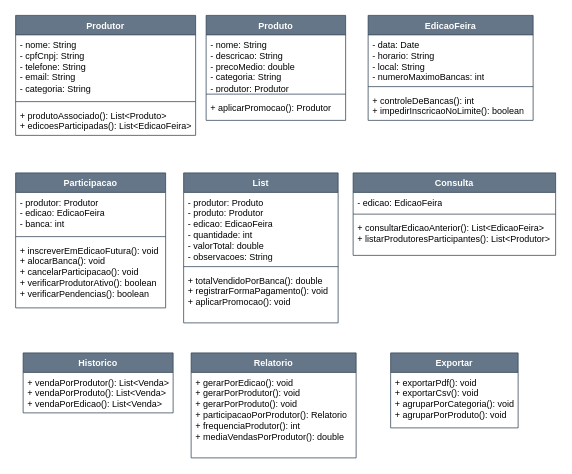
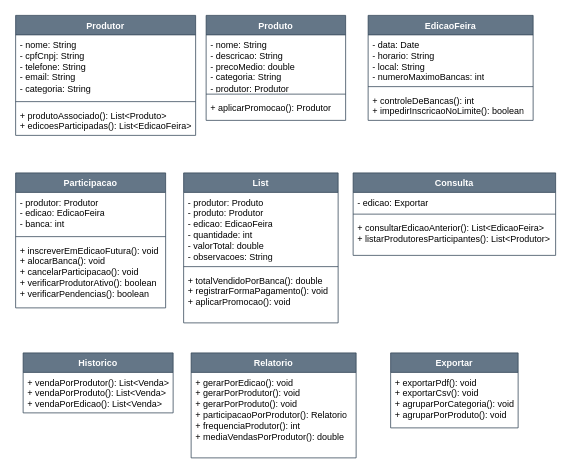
  <mxCell id="0" />
  <mxCell id="1" parent="0" />
  <mxCell id="2" value="Produtor" style="swimlane;fontStyle=1;align=center;verticalAlign=top;childLayout=stackLayout;horizontal=1;startSize=26;horizontalStack=0;resizeParent=1;resizeParentMax=0;resizeLast=0;collapsible=1;marginBottom=0;whiteSpace=wrap;html=1;fillColor=#647687;strokeColor=#314354;fontColor=#ffffff;" vertex="1" parent="1"><mxGeometry x="20" y="20" width="240" height="160" as="geometry" /></mxCell>
  <mxCell id="3" value="- nome: String&lt;div&gt;- cpfCnpj: String&lt;/div&gt;&lt;div&gt;- telefone&lt;span style=&quot;background-color: transparent; color: light-dark(rgb(0, 0, 0), rgb(255, 255, 255));&quot;&gt;: String&lt;/span&gt;&lt;/div&gt;&lt;div&gt;- email&lt;span style=&quot;background-color: transparent; color: light-dark(rgb(0, 0, 0), rgb(255, 255, 255));&quot;&gt;: String&lt;/span&gt;&lt;/div&gt;&lt;div&gt;- categoria&lt;span style=&quot;background-color: transparent; color: light-dark(rgb(0, 0, 0), rgb(255, 255, 255));&quot;&gt;: String&lt;/span&gt;&lt;/div&gt;" style="text;strokeColor=none;fillColor=none;align=left;verticalAlign=top;spacingLeft=4;spacingRight=4;overflow=hidden;rotatable=0;points=[[0,0.5],[1,0.5]];portConstraint=eastwest;whiteSpace=wrap;html=1;" vertex="1" parent="2"><mxGeometry y="26" width="240" height="84" as="geometry" /></mxCell>
  <mxCell id="4" value="" style="line;strokeWidth=1;fillColor=none;align=left;verticalAlign=middle;spacingTop=-1;spacingLeft=3;spacingRight=3;rotatable=0;labelPosition=right;points=[];portConstraint=eastwest;strokeColor=inherit;" vertex="1" parent="2"><mxGeometry y="110" width="240" height="10" as="geometry" /></mxCell>
  <mxCell id="5" value="+ produtoAssociado(): List&amp;lt;Produto&amp;gt;&lt;div&gt;+ edicoesParticipadas(): List&amp;lt;EdicaoFeira&amp;gt;&lt;/div&gt;" style="text;strokeColor=none;fillColor=none;align=left;verticalAlign=top;spacingLeft=4;spacingRight=4;overflow=hidden;rotatable=0;points=[[0,0.5],[1,0.5]];portConstraint=eastwest;whiteSpace=wrap;html=1;" vertex="1" parent="2"><mxGeometry y="120" width="240" height="40" as="geometry" /></mxCell>
  <mxCell id="6" value="Produto" style="swimlane;fontStyle=1;align=center;verticalAlign=top;childLayout=stackLayout;horizontal=1;startSize=26;horizontalStack=0;resizeParent=1;resizeParentMax=0;resizeLast=0;collapsible=1;marginBottom=0;whiteSpace=wrap;html=1;fillColor=#647687;strokeColor=#314354;fontColor=#ffffff;" vertex="1" parent="1"><mxGeometry x="274" y="20" width="186" height="140" as="geometry" /></mxCell>
  <mxCell id="7" value="- nome: String&lt;div&gt;- descricao&lt;span style=&quot;background-color: transparent; color: light-dark(rgb(0, 0, 0), rgb(255, 255, 255));&quot;&gt;: String&lt;/span&gt;&lt;/div&gt;&lt;div&gt;- precoMedio: double&lt;/div&gt;&lt;div&gt;- categoria&lt;span style=&quot;background-color: transparent; color: light-dark(rgb(0, 0, 0), rgb(255, 255, 255));&quot;&gt;: String&lt;/span&gt;&lt;/div&gt;&lt;div&gt;&lt;span style=&quot;background-color: transparent; color: light-dark(rgb(0, 0, 0), rgb(255, 255, 255));&quot;&gt;- produtor: Produtor&lt;/span&gt;&lt;/div&gt;" style="text;strokeColor=none;fillColor=none;align=left;verticalAlign=top;spacingLeft=4;spacingRight=4;overflow=hidden;rotatable=0;points=[[0,0.5],[1,0.5]];portConstraint=eastwest;whiteSpace=wrap;html=1;" vertex="1" parent="6"><mxGeometry y="26" width="186" height="74" as="geometry" /></mxCell>
  <mxCell id="8" value="" style="line;strokeWidth=1;fillColor=none;align=left;verticalAlign=middle;spacingTop=-1;spacingLeft=3;spacingRight=3;rotatable=0;labelPosition=right;points=[];portConstraint=eastwest;strokeColor=inherit;" vertex="1" parent="6"><mxGeometry y="100" width="186" height="10" as="geometry" /></mxCell>
  <mxCell id="9" value="+ aplicarPromocao(): Produtor" style="text;strokeColor=none;fillColor=none;align=left;verticalAlign=top;spacingLeft=4;spacingRight=4;overflow=hidden;rotatable=0;points=[[0,0.5],[1,0.5]];portConstraint=eastwest;whiteSpace=wrap;html=1;" vertex="1" parent="6"><mxGeometry y="110" width="186" height="30" as="geometry" /></mxCell>
  <mxCell id="10" value="EdicaoFeira" style="swimlane;fontStyle=1;align=center;verticalAlign=top;childLayout=stackLayout;horizontal=1;startSize=26;horizontalStack=0;resizeParent=1;resizeParentMax=0;resizeLast=0;collapsible=1;marginBottom=0;whiteSpace=wrap;html=1;fillColor=#647687;strokeColor=#314354;fontColor=#ffffff;" vertex="1" parent="1"><mxGeometry x="490" y="20" width="220" height="140" as="geometry" /></mxCell>
  <mxCell id="11" value="- data: Date&lt;div&gt;- horario: String&lt;/div&gt;&lt;div&gt;- local&lt;span style=&quot;background-color: transparent; color: light-dark(rgb(0, 0, 0), rgb(255, 255, 255));&quot;&gt;: String&lt;/span&gt;&lt;/div&gt;&lt;div&gt;- numeroMaximoBancas: int&lt;/div&gt;" style="text;strokeColor=none;fillColor=none;align=left;verticalAlign=top;spacingLeft=4;spacingRight=4;overflow=hidden;rotatable=0;points=[[0,0.5],[1,0.5]];portConstraint=eastwest;whiteSpace=wrap;html=1;" vertex="1" parent="10"><mxGeometry y="26" width="220" height="64" as="geometry" /></mxCell>
  <mxCell id="12" value="" style="line;strokeWidth=1;fillColor=none;align=left;verticalAlign=middle;spacingTop=-1;spacingLeft=3;spacingRight=3;rotatable=0;labelPosition=right;points=[];portConstraint=eastwest;strokeColor=inherit;" vertex="1" parent="10"><mxGeometry y="90" width="220" height="10" as="geometry" /></mxCell>
  <mxCell id="13" value="+ controleDeBancas(): int&lt;div&gt;+ impedirInscricaoNoLimite(): boolean&lt;/div&gt;" style="text;strokeColor=none;fillColor=none;align=left;verticalAlign=top;spacingLeft=4;spacingRight=4;overflow=hidden;rotatable=0;points=[[0,0.5],[1,0.5]];portConstraint=eastwest;whiteSpace=wrap;html=1;" vertex="1" parent="10"><mxGeometry y="100" width="220" height="40" as="geometry" /></mxCell>
  <mxCell id="14" value="Participacao" style="swimlane;fontStyle=1;align=center;verticalAlign=top;childLayout=stackLayout;horizontal=1;startSize=26;horizontalStack=0;resizeParent=1;resizeParentMax=0;resizeLast=0;collapsible=1;marginBottom=0;whiteSpace=wrap;html=1;fillColor=#647687;fontColor=#ffffff;strokeColor=#314354;" vertex="1" parent="1"><mxGeometry x="20" y="230" width="200" height="180" as="geometry" /></mxCell>
  <mxCell id="15" value="- produtor: Produtor&lt;div&gt;- edicao: EdicaoFeira&lt;/div&gt;&lt;div&gt;- banca: int&lt;/div&gt;" style="text;strokeColor=none;fillColor=none;align=left;verticalAlign=top;spacingLeft=4;spacingRight=4;overflow=hidden;rotatable=0;points=[[0,0.5],[1,0.5]];portConstraint=eastwest;whiteSpace=wrap;html=1;" vertex="1" parent="14"><mxGeometry y="26" width="200" height="54" as="geometry" /></mxCell>
  <mxCell id="16" value="" style="line;strokeWidth=1;fillColor=none;align=left;verticalAlign=middle;spacingTop=-1;spacingLeft=3;spacingRight=3;rotatable=0;labelPosition=right;points=[];portConstraint=eastwest;strokeColor=inherit;" vertex="1" parent="14"><mxGeometry y="80" width="200" height="10" as="geometry" /></mxCell>
  <mxCell id="17" value="+ inscreverEmEdicaoFutura(): void&lt;div&gt;+ alocarBanca(): void&lt;/div&gt;&lt;div&gt;+ cancelarParticipacao(): void&lt;/div&gt;&lt;div&gt;+ verificarProdutorAtivo(): boolean&lt;/div&gt;&lt;div&gt;+ verificarPendencias(): boolean&lt;/div&gt;" style="text;strokeColor=none;fillColor=none;align=left;verticalAlign=top;spacingLeft=4;spacingRight=4;overflow=hidden;rotatable=0;points=[[0,0.5],[1,0.5]];portConstraint=eastwest;whiteSpace=wrap;html=1;" vertex="1" parent="14"><mxGeometry y="90" width="200" height="90" as="geometry" /></mxCell>
  <mxCell id="18" value="List" style="swimlane;fontStyle=1;align=center;verticalAlign=top;childLayout=stackLayout;horizontal=1;startSize=26;horizontalStack=0;resizeParent=1;resizeParentMax=0;resizeLast=0;collapsible=1;marginBottom=0;whiteSpace=wrap;html=1;fillColor=#647687;fontColor=#ffffff;strokeColor=#314354;" vertex="1" parent="1"><mxGeometry x="244" y="230" width="206" height="200" as="geometry" /></mxCell>
  <mxCell id="19" value="- produtor: Produto&lt;div&gt;- produto: Produtor&lt;/div&gt;&lt;div&gt;- edicao: EdicaoFeira&lt;/div&gt;&lt;div&gt;- quantidade: int&lt;/div&gt;&lt;div&gt;- valorTotal: double&lt;/div&gt;&lt;div&gt;- observacoes: String&lt;/div&gt;" style="text;strokeColor=none;fillColor=none;align=left;verticalAlign=top;spacingLeft=4;spacingRight=4;overflow=hidden;rotatable=0;points=[[0,0.5],[1,0.5]];portConstraint=eastwest;whiteSpace=wrap;html=1;" vertex="1" parent="18"><mxGeometry y="26" width="206" height="94" as="geometry" /></mxCell>
  <mxCell id="20" value="" style="line;strokeWidth=1;fillColor=none;align=left;verticalAlign=middle;spacingTop=-1;spacingLeft=3;spacingRight=3;rotatable=0;labelPosition=right;points=[];portConstraint=eastwest;strokeColor=inherit;" vertex="1" parent="18"><mxGeometry y="120" width="206" height="10" as="geometry" /></mxCell>
  <mxCell id="21" value="+ totalVendidoPorBanca(): double&lt;div&gt;+ registrarFormaPagamento(): void&lt;/div&gt;&lt;div&gt;+ aplicarPromocao(): void&lt;/div&gt;" style="text;strokeColor=none;fillColor=none;align=left;verticalAlign=top;spacingLeft=4;spacingRight=4;overflow=hidden;rotatable=0;points=[[0,0.5],[1,0.5]];portConstraint=eastwest;whiteSpace=wrap;html=1;" vertex="1" parent="18"><mxGeometry y="130" width="206" height="70" as="geometry" /></mxCell>
  <mxCell id="22" value="Consulta" style="swimlane;fontStyle=1;align=center;verticalAlign=top;childLayout=stackLayout;horizontal=1;startSize=26;horizontalStack=0;resizeParent=1;resizeParentMax=0;resizeLast=0;collapsible=1;marginBottom=0;whiteSpace=wrap;html=1;fillColor=#647687;fontColor=#ffffff;strokeColor=#314354;" vertex="1" parent="1"><mxGeometry x="470" y="230" width="270" height="110" as="geometry" /></mxCell>
- <mxCell id="23" value="- edicao: EdicaoFeira" style="text;strokeColor=none;fillColor=none;align=left;verticalAlign=top;spacingLeft=4;spacingRight=4;overflow=hidden;rotatable=0;points=[[0,0.5],[1,0.5]];portConstraint=eastwest;whiteSpace=wrap;html=1;" vertex="1" parent="22"><mxGeometry y="26" width="270" height="24" as="geometry" /></mxCell>
+ <mxCell id="23" value="- edicao: Exportar" style="text;strokeColor=none;fillColor=none;align=left;verticalAlign=top;spacingLeft=4;spacingRight=4;overflow=hidden;rotatable=0;points=[[0,0.5],[1,0.5]];portConstraint=eastwest;whiteSpace=wrap;html=1;" vertex="1" parent="22"><mxGeometry y="26" width="270" height="24" as="geometry" /></mxCell>
  <mxCell id="24" value="" style="line;strokeWidth=1;fillColor=none;align=left;verticalAlign=middle;spacingTop=-1;spacingLeft=3;spacingRight=3;rotatable=0;labelPosition=right;points=[];portConstraint=eastwest;strokeColor=inherit;" vertex="1" parent="22"><mxGeometry y="50" width="270" height="10" as="geometry" /></mxCell>
  <mxCell id="25" value="+ consultarEdicaoAnterior(): List&amp;lt;EdicaoFeira&amp;gt;&lt;div&gt;+ listarProdutoresParticipantes(): List&amp;lt;Produtor&amp;gt;&lt;/div&gt;" style="text;strokeColor=none;fillColor=none;align=left;verticalAlign=top;spacingLeft=4;spacingRight=4;overflow=hidden;rotatable=0;points=[[0,0.5],[1,0.5]];portConstraint=eastwest;whiteSpace=wrap;html=1;" vertex="1" parent="22"><mxGeometry y="60" width="270" height="50" as="geometry" /></mxCell>
  <mxCell id="26" value="Historico" style="swimlane;fontStyle=1;align=center;verticalAlign=top;childLayout=stackLayout;horizontal=1;startSize=26;horizontalStack=0;resizeParent=1;resizeParentMax=0;resizeLast=0;collapsible=1;marginBottom=0;whiteSpace=wrap;html=1;fillColor=#647687;fontColor=#ffffff;strokeColor=#314354;" vertex="1" parent="1"><mxGeometry x="30" y="470" width="200" height="80" as="geometry" /></mxCell>
  <mxCell id="27" value="+ vendaPorProdutor(): List&amp;lt;Venda&amp;gt;&lt;div&gt;+ vendaPorProduto()&lt;span style=&quot;background-color: transparent; color: light-dark(rgb(0, 0, 0), rgb(255, 255, 255));&quot;&gt;: List&amp;lt;Venda&amp;gt;&lt;/span&gt;&lt;/div&gt;&lt;div&gt;+ vendaPorEdicao()&lt;span style=&quot;background-color: transparent; color: light-dark(rgb(0, 0, 0), rgb(255, 255, 255));&quot;&gt;: List&amp;lt;Venda&amp;gt;&lt;/span&gt;&lt;/div&gt;" style="text;strokeColor=none;fillColor=none;align=left;verticalAlign=top;spacingLeft=4;spacingRight=4;overflow=hidden;rotatable=0;points=[[0,0.5],[1,0.5]];portConstraint=eastwest;whiteSpace=wrap;html=1;" vertex="1" parent="26"><mxGeometry y="26" width="200" height="54" as="geometry" /></mxCell>
  <mxCell id="28" value="Relatorio" style="swimlane;fontStyle=1;align=center;verticalAlign=top;childLayout=stackLayout;horizontal=1;startSize=26;horizontalStack=0;resizeParent=1;resizeParentMax=0;resizeLast=0;collapsible=1;marginBottom=0;whiteSpace=wrap;html=1;fillColor=#647687;fontColor=#ffffff;strokeColor=#314354;" vertex="1" parent="1"><mxGeometry x="254" y="470" width="220" height="140" as="geometry" /></mxCell>
  <mxCell id="29" value="+ gerarPorEdicao(): void&lt;div&gt;+ gerarPorProdutor(): void&lt;/div&gt;&lt;div&gt;+ gerarPorProduto(): void&lt;/div&gt;&lt;div&gt;+ participacaoPorProdutor(): Relatorio&lt;/div&gt;&lt;div&gt;+ frequenciaProdutor(): int&lt;/div&gt;&lt;div&gt;+ mediaVendasPorProdutor(): double&lt;/div&gt;" style="text;strokeColor=none;fillColor=none;align=left;verticalAlign=top;spacingLeft=4;spacingRight=4;overflow=hidden;rotatable=0;points=[[0,0.5],[1,0.5]];portConstraint=eastwest;whiteSpace=wrap;html=1;" vertex="1" parent="28"><mxGeometry y="26" width="220" height="114" as="geometry" /></mxCell>
  <mxCell id="30" value="Exportar" style="swimlane;fontStyle=1;align=center;verticalAlign=top;childLayout=stackLayout;horizontal=1;startSize=26;horizontalStack=0;resizeParent=1;resizeParentMax=0;resizeLast=0;collapsible=1;marginBottom=0;whiteSpace=wrap;html=1;fillColor=#647687;fontColor=#ffffff;strokeColor=#314354;" vertex="1" parent="1"><mxGeometry x="520" y="470" width="170" height="100" as="geometry" /></mxCell>
  <mxCell id="31" value="+ exportarPdf(): void&lt;div&gt;+ exportarCsv(): void&lt;/div&gt;&lt;div&gt;+ agruparPorCategoria(): void&lt;/div&gt;&lt;div&gt;+ agruparPorProduto(): void&lt;/div&gt;" style="text;strokeColor=none;fillColor=none;align=left;verticalAlign=top;spacingLeft=4;spacingRight=4;overflow=hidden;rotatable=0;points=[[0,0.5],[1,0.5]];portConstraint=eastwest;whiteSpace=wrap;html=1;" vertex="1" parent="30"><mxGeometry y="26" width="170" height="74" as="geometry" /></mxCell>
